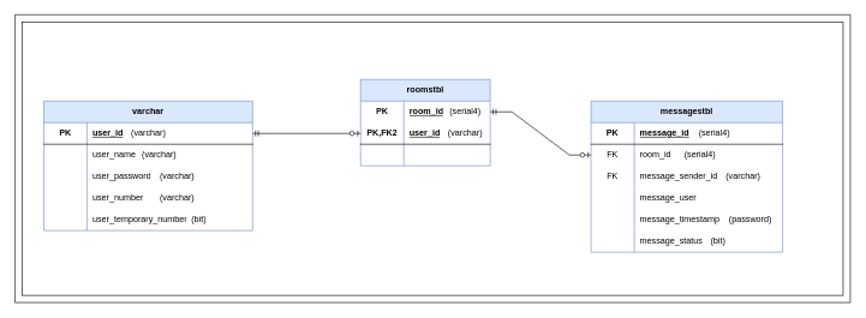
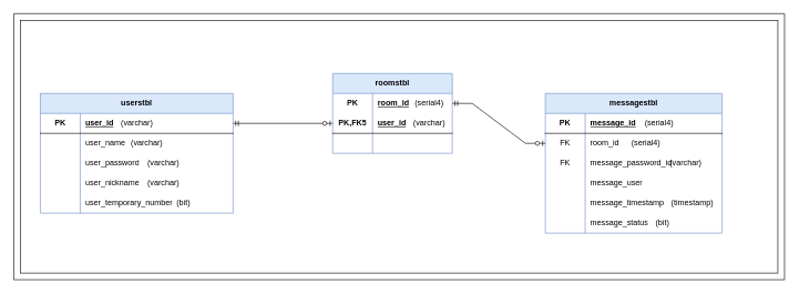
  <mxCell id="0" />
  <mxCell id="1" parent="0" />
  <mxCell id="2" value="" style="swimlane;startSize=0;" vertex="1" parent="1"><mxGeometry x="20" y="20" width="1160" height="400" as="geometry" /></mxCell>
  <mxCell id="3" value="" style="rounded=0;whiteSpace=wrap;html=1;" vertex="1" parent="1"><mxGeometry x="30" y="30" width="1140" height="380" as="geometry" /></mxCell>
- <mxCell id="4" value="varchar" style="shape=table;startSize=30;container=1;collapsible=1;childLayout=tableLayout;fixedRows=1;rowLines=0;fontStyle=1;align=center;resizeLast=1;html=1;whiteSpace=wrap;fillColor=#dae8fc;strokeColor=#6c8ebf;" vertex="1" parent="1"><mxGeometry x="60" y="140" width="290" height="180" as="geometry" /></mxCell>
+ <mxCell id="4" value="userstbl" style="shape=table;startSize=30;container=1;collapsible=1;childLayout=tableLayout;fixedRows=1;rowLines=0;fontStyle=1;align=center;resizeLast=1;html=1;whiteSpace=wrap;fillColor=#dae8fc;strokeColor=#6c8ebf;" vertex="1" parent="1"><mxGeometry x="60" y="140" width="290" height="180" as="geometry" /></mxCell>
  <mxCell id="5" value="" style="shape=tableRow;horizontal=0;startSize=0;swimlaneHead=0;swimlaneBody=0;fillColor=none;collapsible=0;dropTarget=0;points=[[0,0.5],[1,0.5]];portConstraint=eastwest;top=0;left=0;right=0;bottom=1;html=1;" vertex="1" parent="4"><mxGeometry y="30" width="290" height="30" as="geometry" /></mxCell>
  <mxCell id="6" value="PK" style="shape=partialRectangle;connectable=0;fillColor=none;top=0;left=0;bottom=0;right=0;fontStyle=1;overflow=hidden;html=1;whiteSpace=wrap;" vertex="1" parent="5"><mxGeometry width="60" height="30" as="geometry"><mxRectangle width="60" height="30" as="alternateBounds" /></mxGeometry></mxCell>
  <mxCell id="7" value="user_id" style="shape=partialRectangle;connectable=0;fillColor=none;top=0;left=0;bottom=0;right=0;align=left;spacingLeft=6;fontStyle=5;overflow=hidden;html=1;whiteSpace=wrap;" vertex="1" parent="5"><mxGeometry x="60" width="230" height="30" as="geometry"><mxRectangle width="230" height="30" as="alternateBounds" /></mxGeometry></mxCell>
  <mxCell id="8" value="" style="shape=tableRow;horizontal=0;startSize=0;swimlaneHead=0;swimlaneBody=0;fillColor=none;collapsible=0;dropTarget=0;points=[[0,0.5],[1,0.5]];portConstraint=eastwest;top=0;left=0;right=0;bottom=0;html=1;" vertex="1" parent="4"><mxGeometry y="60" width="290" height="30" as="geometry" /></mxCell>
  <mxCell id="9" value="" style="shape=partialRectangle;connectable=0;fillColor=none;top=0;left=0;bottom=0;right=0;editable=1;overflow=hidden;html=1;whiteSpace=wrap;" vertex="1" parent="8"><mxGeometry width="60" height="30" as="geometry"><mxRectangle width="60" height="30" as="alternateBounds" /></mxGeometry></mxCell>
  <mxCell id="10" value="user_name" style="shape=partialRectangle;connectable=0;fillColor=none;top=0;left=0;bottom=0;right=0;align=left;spacingLeft=6;overflow=hidden;html=1;whiteSpace=wrap;" vertex="1" parent="8"><mxGeometry x="60" width="230" height="30" as="geometry"><mxRectangle width="230" height="30" as="alternateBounds" /></mxGeometry></mxCell>
  <mxCell id="11" value="" style="shape=tableRow;horizontal=0;startSize=0;swimlaneHead=0;swimlaneBody=0;fillColor=none;collapsible=0;dropTarget=0;points=[[0,0.5],[1,0.5]];portConstraint=eastwest;top=0;left=0;right=0;bottom=0;html=1;" vertex="1" parent="4"><mxGeometry y="90" width="290" height="30" as="geometry" /></mxCell>
  <mxCell id="12" value="" style="shape=partialRectangle;connectable=0;fillColor=none;top=0;left=0;bottom=0;right=0;editable=1;overflow=hidden;html=1;whiteSpace=wrap;" vertex="1" parent="11"><mxGeometry width="60" height="30" as="geometry"><mxRectangle width="60" height="30" as="alternateBounds" /></mxGeometry></mxCell>
  <mxCell id="13" value="user_password" style="shape=partialRectangle;connectable=0;fillColor=none;top=0;left=0;bottom=0;right=0;align=left;spacingLeft=6;overflow=hidden;html=1;whiteSpace=wrap;" vertex="1" parent="11"><mxGeometry x="60" width="230" height="30" as="geometry"><mxRectangle width="230" height="30" as="alternateBounds" /></mxGeometry></mxCell>
  <mxCell id="14" value="" style="shape=tableRow;horizontal=0;startSize=0;swimlaneHead=0;swimlaneBody=0;fillColor=none;collapsible=0;dropTarget=0;points=[[0,0.5],[1,0.5]];portConstraint=eastwest;top=0;left=0;right=0;bottom=0;html=1;" vertex="1" parent="4"><mxGeometry y="120" width="290" height="30" as="geometry" /></mxCell>
  <mxCell id="15" value="" style="shape=partialRectangle;connectable=0;fillColor=none;top=0;left=0;bottom=0;right=0;editable=1;overflow=hidden;html=1;whiteSpace=wrap;" vertex="1" parent="14"><mxGeometry width="60" height="30" as="geometry"><mxRectangle width="60" height="30" as="alternateBounds" /></mxGeometry></mxCell>
- <mxCell id="16" value="user_number" style="shape=partialRectangle;connectable=0;fillColor=none;top=0;left=0;bottom=0;right=0;align=left;spacingLeft=6;overflow=hidden;html=1;whiteSpace=wrap;" vertex="1" parent="14"><mxGeometry x="60" width="230" height="30" as="geometry"><mxRectangle width="230" height="30" as="alternateBounds" /></mxGeometry></mxCell>
+ <mxCell id="16" value="user_nickname" style="shape=partialRectangle;connectable=0;fillColor=none;top=0;left=0;bottom=0;right=0;align=left;spacingLeft=6;overflow=hidden;html=1;whiteSpace=wrap;" vertex="1" parent="14"><mxGeometry x="60" width="230" height="30" as="geometry"><mxRectangle width="230" height="30" as="alternateBounds" /></mxGeometry></mxCell>
  <mxCell id="17" value="" style="shape=tableRow;horizontal=0;startSize=0;swimlaneHead=0;swimlaneBody=0;fillColor=none;collapsible=0;dropTarget=0;points=[[0,0.5],[1,0.5]];portConstraint=eastwest;top=0;left=0;right=0;bottom=0;html=1;" vertex="1" parent="4"><mxGeometry y="150" width="290" height="30" as="geometry" /></mxCell>
  <mxCell id="18" value="" style="shape=partialRectangle;connectable=0;fillColor=none;top=0;left=0;bottom=0;right=0;editable=1;overflow=hidden;html=1;whiteSpace=wrap;" vertex="1" parent="17"><mxGeometry width="60" height="30" as="geometry"><mxRectangle width="60" height="30" as="alternateBounds" /></mxGeometry></mxCell>
  <mxCell id="19" value="user_temporary_number" style="shape=partialRectangle;connectable=0;fillColor=none;top=0;left=0;bottom=0;right=0;align=left;spacingLeft=6;overflow=hidden;html=1;whiteSpace=wrap;" vertex="1" parent="17"><mxGeometry x="60" width="230" height="30" as="geometry"><mxRectangle width="230" height="30" as="alternateBounds" /></mxGeometry></mxCell>
  <mxCell id="20" value="roomstbl" style="shape=table;startSize=30;container=1;collapsible=1;childLayout=tableLayout;fixedRows=1;rowLines=0;fontStyle=1;align=center;resizeLast=1;html=1;whiteSpace=wrap;fillColor=#dae8fc;strokeColor=#6c8ebf;" vertex="1" parent="1"><mxGeometry x="500" y="110" width="180" height="120" as="geometry" /></mxCell>
  <mxCell id="21" value="" style="shape=tableRow;horizontal=0;startSize=0;swimlaneHead=0;swimlaneBody=0;fillColor=none;collapsible=0;dropTarget=0;points=[[0,0.5],[1,0.5]];portConstraint=eastwest;top=0;left=0;right=0;bottom=0;html=1;" vertex="1" parent="20"><mxGeometry y="30" width="180" height="30" as="geometry" /></mxCell>
  <mxCell id="22" value="PK" style="shape=partialRectangle;connectable=0;fillColor=none;top=0;left=0;bottom=0;right=0;fontStyle=1;overflow=hidden;html=1;whiteSpace=wrap;" vertex="1" parent="21"><mxGeometry width="60" height="30" as="geometry"><mxRectangle width="60" height="30" as="alternateBounds" /></mxGeometry></mxCell>
  <mxCell id="23" value="room_id" style="shape=partialRectangle;connectable=0;fillColor=none;top=0;left=0;bottom=0;right=0;align=left;spacingLeft=6;fontStyle=5;overflow=hidden;html=1;whiteSpace=wrap;" vertex="1" parent="21"><mxGeometry x="60" width="120" height="30" as="geometry"><mxRectangle width="120" height="30" as="alternateBounds" /></mxGeometry></mxCell>
  <mxCell id="24" value="" style="shape=tableRow;horizontal=0;startSize=0;swimlaneHead=0;swimlaneBody=0;fillColor=none;collapsible=0;dropTarget=0;points=[[0,0.5],[1,0.5]];portConstraint=eastwest;top=0;left=0;right=0;bottom=1;html=1;" vertex="1" parent="20"><mxGeometry y="60" width="180" height="30" as="geometry" /></mxCell>
- <mxCell id="25" value="PK,FK2" style="shape=partialRectangle;connectable=0;fillColor=none;top=0;left=0;bottom=0;right=0;fontStyle=1;overflow=hidden;html=1;whiteSpace=wrap;" vertex="1" parent="24"><mxGeometry width="60" height="30" as="geometry"><mxRectangle width="60" height="30" as="alternateBounds" /></mxGeometry></mxCell>
+ <mxCell id="25" value="PK,FK5" style="shape=partialRectangle;connectable=0;fillColor=none;top=0;left=0;bottom=0;right=0;fontStyle=1;overflow=hidden;html=1;whiteSpace=wrap;" vertex="1" parent="24"><mxGeometry width="60" height="30" as="geometry"><mxRectangle width="60" height="30" as="alternateBounds" /></mxGeometry></mxCell>
  <mxCell id="26" value="user_id" style="shape=partialRectangle;connectable=0;fillColor=none;top=0;left=0;bottom=0;right=0;align=left;spacingLeft=6;fontStyle=5;overflow=hidden;html=1;whiteSpace=wrap;" vertex="1" parent="24"><mxGeometry x="60" width="120" height="30" as="geometry"><mxRectangle width="120" height="30" as="alternateBounds" /></mxGeometry></mxCell>
  <mxCell id="27" value="" style="shape=tableRow;horizontal=0;startSize=0;swimlaneHead=0;swimlaneBody=0;fillColor=none;collapsible=0;dropTarget=0;points=[[0,0.5],[1,0.5]];portConstraint=eastwest;top=0;left=0;right=0;bottom=0;html=1;" vertex="1" parent="20"><mxGeometry y="90" width="180" height="30" as="geometry" /></mxCell>
  <mxCell id="28" value="" style="shape=partialRectangle;connectable=0;fillColor=none;top=0;left=0;bottom=0;right=0;editable=1;overflow=hidden;html=1;whiteSpace=wrap;" vertex="1" parent="27"><mxGeometry width="60" height="30" as="geometry"><mxRectangle width="60" height="30" as="alternateBounds" /></mxGeometry></mxCell>
  <mxCell id="29" value="" style="shape=partialRectangle;connectable=0;fillColor=none;top=0;left=0;bottom=0;right=0;align=left;spacingLeft=6;overflow=hidden;html=1;whiteSpace=wrap;" vertex="1" parent="27"><mxGeometry x="60" width="120" height="30" as="geometry"><mxRectangle width="120" height="30" as="alternateBounds" /></mxGeometry></mxCell>
  <mxCell id="30" value="messagestbl" style="shape=table;startSize=30;container=1;collapsible=1;childLayout=tableLayout;fixedRows=1;rowLines=0;fontStyle=1;align=center;resizeLast=1;html=1;whiteSpace=wrap;fillColor=#dae8fc;strokeColor=#6c8ebf;" vertex="1" parent="1"><mxGeometry x="820" y="140" width="266" height="210" as="geometry" /></mxCell>
  <mxCell id="31" value="" style="shape=tableRow;horizontal=0;startSize=0;swimlaneHead=0;swimlaneBody=0;fillColor=none;collapsible=0;dropTarget=0;points=[[0,0.5],[1,0.5]];portConstraint=eastwest;top=0;left=0;right=0;bottom=1;html=1;" vertex="1" parent="30"><mxGeometry y="30" width="266" height="30" as="geometry" /></mxCell>
  <mxCell id="32" value="PK" style="shape=partialRectangle;connectable=0;fillColor=none;top=0;left=0;bottom=0;right=0;fontStyle=1;overflow=hidden;html=1;whiteSpace=wrap;" vertex="1" parent="31"><mxGeometry width="60" height="30" as="geometry"><mxRectangle width="60" height="30" as="alternateBounds" /></mxGeometry></mxCell>
  <mxCell id="33" value="message_id" style="shape=partialRectangle;connectable=0;fillColor=none;top=0;left=0;bottom=0;right=0;align=left;spacingLeft=6;fontStyle=5;overflow=hidden;html=1;whiteSpace=wrap;" vertex="1" parent="31"><mxGeometry x="60" width="206" height="30" as="geometry"><mxRectangle width="206" height="30" as="alternateBounds" /></mxGeometry></mxCell>
  <mxCell id="34" value="" style="shape=tableRow;horizontal=0;startSize=0;swimlaneHead=0;swimlaneBody=0;fillColor=none;collapsible=0;dropTarget=0;points=[[0,0.5],[1,0.5]];portConstraint=eastwest;top=0;left=0;right=0;bottom=0;html=1;" vertex="1" parent="30"><mxGeometry y="60" width="266" height="30" as="geometry" /></mxCell>
  <mxCell id="35" value="FK" style="shape=partialRectangle;connectable=0;fillColor=none;top=0;left=0;bottom=0;right=0;editable=1;overflow=hidden;html=1;whiteSpace=wrap;" vertex="1" parent="34"><mxGeometry width="60" height="30" as="geometry"><mxRectangle width="60" height="30" as="alternateBounds" /></mxGeometry></mxCell>
  <mxCell id="36" value="room_id" style="shape=partialRectangle;connectable=0;fillColor=none;top=0;left=0;bottom=0;right=0;align=left;spacingLeft=6;overflow=hidden;html=1;whiteSpace=wrap;" vertex="1" parent="34"><mxGeometry x="60" width="206" height="30" as="geometry"><mxRectangle width="206" height="30" as="alternateBounds" /></mxGeometry></mxCell>
  <mxCell id="37" value="" style="shape=tableRow;horizontal=0;startSize=0;swimlaneHead=0;swimlaneBody=0;fillColor=none;collapsible=0;dropTarget=0;points=[[0,0.5],[1,0.5]];portConstraint=eastwest;top=0;left=0;right=0;bottom=0;html=1;" vertex="1" parent="30"><mxGeometry y="90" width="266" height="30" as="geometry" /></mxCell>
  <mxCell id="38" value="FK" style="shape=partialRectangle;connectable=0;fillColor=none;top=0;left=0;bottom=0;right=0;editable=1;overflow=hidden;html=1;whiteSpace=wrap;" vertex="1" parent="37"><mxGeometry width="60" height="30" as="geometry"><mxRectangle width="60" height="30" as="alternateBounds" /></mxGeometry></mxCell>
- <mxCell id="39" value="message_sender_id" style="shape=partialRectangle;connectable=0;fillColor=none;top=0;left=0;bottom=0;right=0;align=left;spacingLeft=6;overflow=hidden;html=1;whiteSpace=wrap;" vertex="1" parent="37"><mxGeometry x="60" width="206" height="30" as="geometry"><mxRectangle width="206" height="30" as="alternateBounds" /></mxGeometry></mxCell>
+ <mxCell id="39" value="message_password_id" style="shape=partialRectangle;connectable=0;fillColor=none;top=0;left=0;bottom=0;right=0;align=left;spacingLeft=6;overflow=hidden;html=1;whiteSpace=wrap;" vertex="1" parent="37"><mxGeometry x="60" width="206" height="30" as="geometry"><mxRectangle width="206" height="30" as="alternateBounds" /></mxGeometry></mxCell>
  <mxCell id="40" value="" style="shape=tableRow;horizontal=0;startSize=0;swimlaneHead=0;swimlaneBody=0;fillColor=none;collapsible=0;dropTarget=0;points=[[0,0.5],[1,0.5]];portConstraint=eastwest;top=0;left=0;right=0;bottom=0;html=1;" vertex="1" parent="30"><mxGeometry y="120" width="266" height="30" as="geometry" /></mxCell>
  <mxCell id="41" value="" style="shape=partialRectangle;connectable=0;fillColor=none;top=0;left=0;bottom=0;right=0;editable=1;overflow=hidden;html=1;whiteSpace=wrap;" vertex="1" parent="40"><mxGeometry width="60" height="30" as="geometry"><mxRectangle width="60" height="30" as="alternateBounds" /></mxGeometry></mxCell>
  <mxCell id="42" value="message_user" style="shape=partialRectangle;connectable=0;fillColor=none;top=0;left=0;bottom=0;right=0;align=left;spacingLeft=6;overflow=hidden;html=1;whiteSpace=wrap;" vertex="1" parent="40"><mxGeometry x="60" width="206" height="30" as="geometry"><mxRectangle width="206" height="30" as="alternateBounds" /></mxGeometry></mxCell>
  <mxCell id="43" value="" style="shape=tableRow;horizontal=0;startSize=0;swimlaneHead=0;swimlaneBody=0;fillColor=none;collapsible=0;dropTarget=0;points=[[0,0.5],[1,0.5]];portConstraint=eastwest;top=0;left=0;right=0;bottom=0;html=1;" vertex="1" parent="30"><mxGeometry y="150" width="266" height="30" as="geometry" /></mxCell>
  <mxCell id="44" value="" style="shape=partialRectangle;connectable=0;fillColor=none;top=0;left=0;bottom=0;right=0;editable=1;overflow=hidden;html=1;whiteSpace=wrap;" vertex="1" parent="43"><mxGeometry width="60" height="30" as="geometry"><mxRectangle width="60" height="30" as="alternateBounds" /></mxGeometry></mxCell>
  <mxCell id="45" value="message_timestamp" style="shape=partialRectangle;connectable=0;fillColor=none;top=0;left=0;bottom=0;right=0;align=left;spacingLeft=6;overflow=hidden;html=1;whiteSpace=wrap;" vertex="1" parent="43"><mxGeometry x="60" width="206" height="30" as="geometry"><mxRectangle width="206" height="30" as="alternateBounds" /></mxGeometry></mxCell>
  <mxCell id="46" value="" style="shape=tableRow;horizontal=0;startSize=0;swimlaneHead=0;swimlaneBody=0;fillColor=none;collapsible=0;dropTarget=0;points=[[0,0.5],[1,0.5]];portConstraint=eastwest;top=0;left=0;right=0;bottom=0;html=1;" vertex="1" parent="30"><mxGeometry y="180" width="266" height="30" as="geometry" /></mxCell>
  <mxCell id="47" value="" style="shape=partialRectangle;connectable=0;fillColor=none;top=0;left=0;bottom=0;right=0;editable=1;overflow=hidden;html=1;whiteSpace=wrap;" vertex="1" parent="46"><mxGeometry width="60" height="30" as="geometry"><mxRectangle width="60" height="30" as="alternateBounds" /></mxGeometry></mxCell>
  <mxCell id="48" value="message_status" style="shape=partialRectangle;connectable=0;fillColor=none;top=0;left=0;bottom=0;right=0;align=left;spacingLeft=6;overflow=hidden;html=1;whiteSpace=wrap;" vertex="1" parent="46"><mxGeometry x="60" width="206" height="30" as="geometry"><mxRectangle width="206" height="30" as="alternateBounds" /></mxGeometry></mxCell>
  <mxCell id="49" value="(varchar)" style="text;html=1;align=center;verticalAlign=middle;resizable=0;points=[];autosize=1;strokeColor=none;fillColor=none;" vertex="1" parent="1"><mxGeometry x="170" y="170" width="70" height="30" as="geometry" /></mxCell>
  <mxCell id="50" value="(varchar)" style="text;html=1;align=center;verticalAlign=middle;resizable=0;points=[];autosize=1;strokeColor=none;fillColor=none;" vertex="1" parent="1"><mxGeometry x="185" y="200" width="70" height="30" as="geometry" /></mxCell>
  <mxCell id="51" value="(varchar)" style="text;html=1;align=center;verticalAlign=middle;resizable=0;points=[];autosize=1;strokeColor=none;fillColor=none;" vertex="1" parent="1"><mxGeometry x="210" y="230" width="70" height="30" as="geometry" /></mxCell>
  <mxCell id="52" value="(varchar)" style="text;html=1;align=center;verticalAlign=middle;resizable=0;points=[];autosize=1;strokeColor=none;fillColor=none;" vertex="1" parent="1"><mxGeometry x="210" y="260" width="70" height="30" as="geometry" /></mxCell>
  <mxCell id="53" value="(bit)" style="text;html=1;align=center;verticalAlign=middle;resizable=0;points=[];autosize=1;strokeColor=none;fillColor=none;" vertex="1" parent="1"><mxGeometry x="255" y="290" width="40" height="30" as="geometry" /></mxCell>
  <mxCell id="54" value="(serial4)" style="text;html=1;align=center;verticalAlign=middle;resizable=0;points=[];autosize=1;strokeColor=none;fillColor=none;" vertex="1" parent="1"><mxGeometry x="610" y="140" width="70" height="30" as="geometry" /></mxCell>
  <mxCell id="55" value="(varchar)" style="text;html=1;align=center;verticalAlign=middle;resizable=0;points=[];autosize=1;strokeColor=none;fillColor=none;" vertex="1" parent="1"><mxGeometry x="610" y="170" width="70" height="30" as="geometry" /></mxCell>
  <mxCell id="56" value="(serial4)" style="text;html=1;align=center;verticalAlign=middle;resizable=0;points=[];autosize=1;strokeColor=none;fillColor=none;" vertex="1" parent="1"><mxGeometry x="956" y="170" width="70" height="30" as="geometry" /></mxCell>
  <mxCell id="57" value="(serial4)" style="text;html=1;align=center;verticalAlign=middle;resizable=0;points=[];autosize=1;strokeColor=none;fillColor=none;" vertex="1" parent="1"><mxGeometry x="936" y="200" width="70" height="30" as="geometry" /></mxCell>
  <mxCell id="58" value="(varchar)" style="text;html=1;align=center;verticalAlign=middle;resizable=0;points=[];autosize=1;strokeColor=none;fillColor=none;" vertex="1" parent="1"><mxGeometry x="996" y="230" width="70" height="30" as="geometry" /></mxCell>
- <mxCell id="59" value="(password)" style="text;html=1;align=center;verticalAlign=middle;resizable=0;points=[];autosize=1;strokeColor=none;fillColor=none;" vertex="1" parent="1"><mxGeometry x="996" y="290" width="90" height="30" as="geometry" /></mxCell>
+ <mxCell id="59" value="(timestamp)" style="text;html=1;align=center;verticalAlign=middle;resizable=0;points=[];autosize=1;strokeColor=none;fillColor=none;" vertex="1" parent="1"><mxGeometry x="996" y="290" width="90" height="30" as="geometry" /></mxCell>
  <mxCell id="60" value="(bit)" style="text;html=1;align=center;verticalAlign=middle;resizable=0;points=[];autosize=1;strokeColor=none;fillColor=none;" vertex="1" parent="1"><mxGeometry x="976" y="320" width="40" height="30" as="geometry" /></mxCell>
  <mxCell id="61" value="" style="edgeStyle=entityRelationEdgeStyle;fontSize=12;html=1;endArrow=ERzeroToOne;startArrow=ERmandOne;rounded=0;exitX=1;exitY=0.5;exitDx=0;exitDy=0;entryX=0;entryY=0.5;entryDx=0;entryDy=0;" edge="1" parent="1" source="5" target="24"><mxGeometry width="100" height="100" relative="1" as="geometry"><mxPoint x="630" y="310" as="sourcePoint" /><mxPoint x="450" y="230" as="targetPoint" /></mxGeometry></mxCell>
  <mxCell id="62" value="" style="edgeStyle=entityRelationEdgeStyle;fontSize=12;html=1;endArrow=ERzeroToOne;startArrow=ERmandOne;rounded=0;entryX=0;entryY=0.5;entryDx=0;entryDy=0;exitX=1;exitY=0.5;exitDx=0;exitDy=0;" edge="1" parent="1" source="21" target="34"><mxGeometry width="100" height="100" relative="1" as="geometry"><mxPoint x="720" y="300" as="sourcePoint" /><mxPoint x="730" y="210" as="targetPoint" /></mxGeometry></mxCell>
